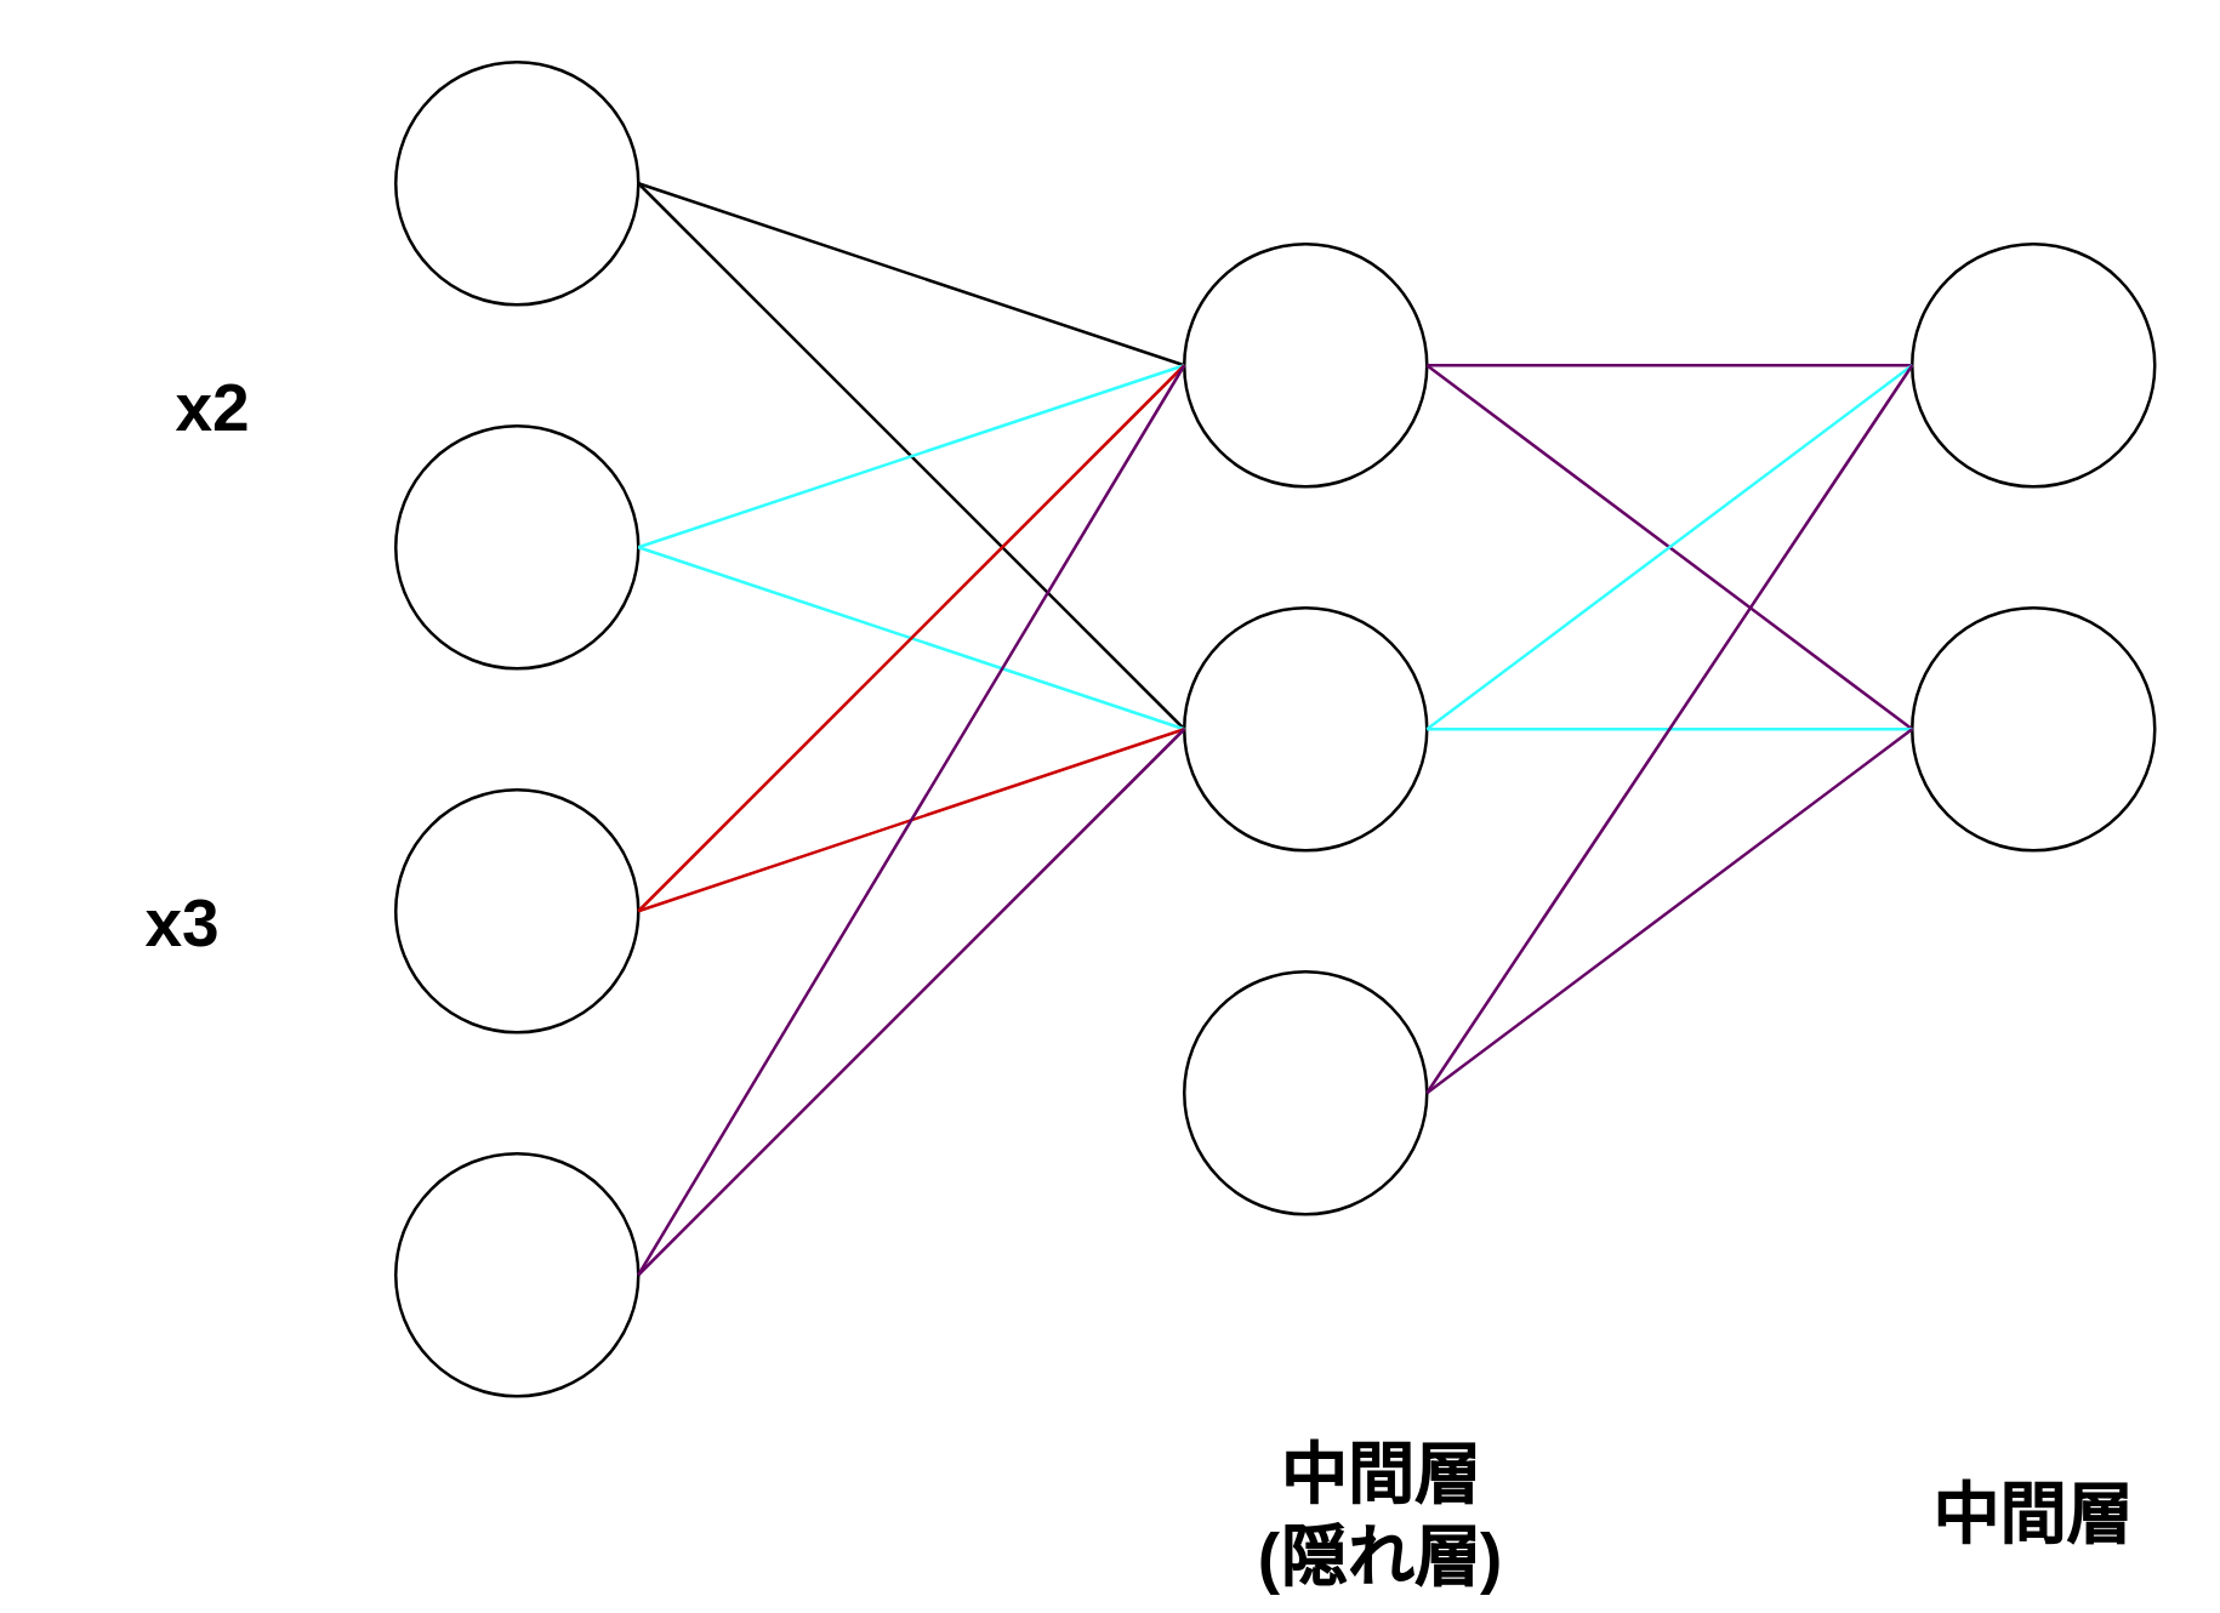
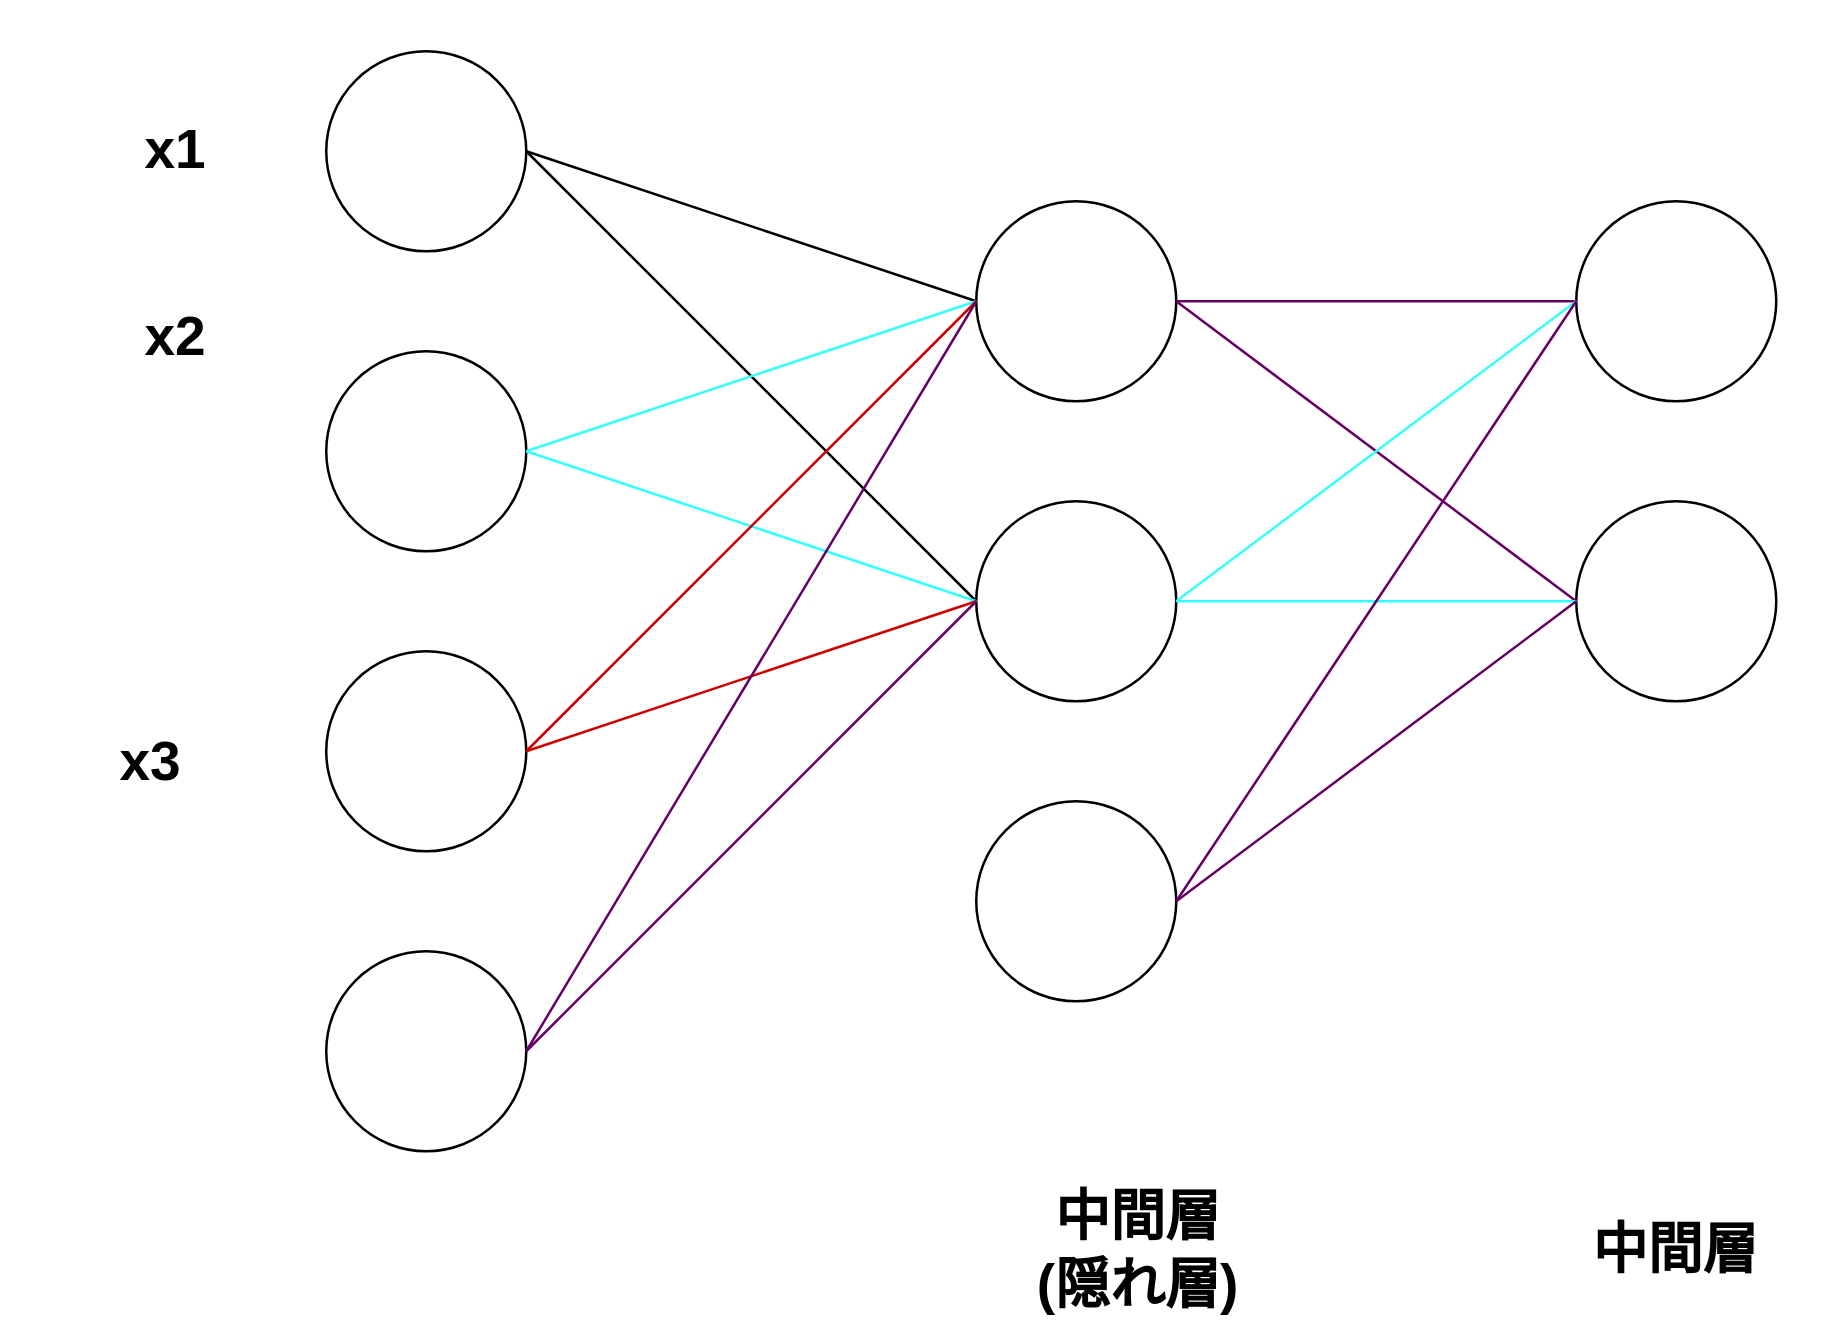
  <mxCell id="0" />
  <mxCell id="1" parent="0" />
  <mxCell id="2" value="" style="ellipse;whiteSpace=wrap;html=1;aspect=fixed;" vertex="1" parent="1"><mxGeometry x="130" y="20" width="80" height="80" as="geometry" /></mxCell>
  <mxCell id="3" value="" style="ellipse;whiteSpace=wrap;html=1;aspect=fixed;" vertex="1" parent="1"><mxGeometry x="130" y="380" width="80" height="80" as="geometry" /></mxCell>
  <mxCell id="4" value="" style="ellipse;whiteSpace=wrap;html=1;aspect=fixed;" vertex="1" parent="1"><mxGeometry x="130" y="260" width="80" height="80" as="geometry" /></mxCell>
  <mxCell id="5" value="" style="ellipse;whiteSpace=wrap;html=1;aspect=fixed;" vertex="1" parent="1"><mxGeometry x="130" y="140" width="80" height="80" as="geometry" /></mxCell>
  <mxCell id="6" value="" style="ellipse;whiteSpace=wrap;html=1;aspect=fixed;" vertex="1" parent="1"><mxGeometry x="390" y="80" width="80" height="80" as="geometry" /></mxCell>
  <mxCell id="7" value="" style="ellipse;whiteSpace=wrap;html=1;aspect=fixed;" vertex="1" parent="1"><mxGeometry x="390" y="320" width="80" height="80" as="geometry" /></mxCell>
  <mxCell id="8" value="" style="ellipse;whiteSpace=wrap;html=1;aspect=fixed;" vertex="1" parent="1"><mxGeometry x="390" y="200" width="80" height="80" as="geometry" /></mxCell>
  <mxCell id="9" value="" style="endArrow=none;html=1;exitX=1;exitY=0.5;exitDx=0;exitDy=0;entryX=0;entryY=0.5;entryDx=0;entryDy=0;" edge="1" parent="1" source="2" target="6"><mxGeometry width="50" height="50" relative="1" as="geometry"><mxPoint x="430" y="300" as="sourcePoint" /><mxPoint x="480" y="250" as="targetPoint" /></mxGeometry></mxCell>
  <mxCell id="10" value="" style="endArrow=none;html=1;entryX=0;entryY=0.5;entryDx=0;entryDy=0;" edge="1" parent="1" target="8"><mxGeometry width="50" height="50" relative="1" as="geometry"><mxPoint x="210" y="60" as="sourcePoint" /><mxPoint x="480" y="250" as="targetPoint" /></mxGeometry></mxCell>
  <mxCell id="11" value="" style="endArrow=none;html=1;entryX=1;entryY=0.5;entryDx=0;entryDy=0;exitX=0;exitY=0.5;exitDx=0;exitDy=0;strokeColor=#33FFFF;" edge="1" parent="1" source="6" target="5"><mxGeometry width="50" height="50" relative="1" as="geometry"><mxPoint x="430" y="300" as="sourcePoint" /><mxPoint x="480" y="250" as="targetPoint" /></mxGeometry></mxCell>
  <mxCell id="12" value="" style="endArrow=none;html=1;entryX=0;entryY=0.5;entryDx=0;entryDy=0;strokeColor=#33FFFF;" edge="1" parent="1" target="8"><mxGeometry width="50" height="50" relative="1" as="geometry"><mxPoint x="210" y="180" as="sourcePoint" /><mxPoint x="530" y="220" as="targetPoint" /></mxGeometry></mxCell>
  <mxCell id="13" value="" style="endArrow=none;html=1;strokeColor=#CC0000;exitX=1;exitY=0.5;exitDx=0;exitDy=0;entryX=0;entryY=0.5;entryDx=0;entryDy=0;" edge="1" parent="1" source="4" target="6"><mxGeometry width="50" height="50" relative="1" as="geometry"><mxPoint x="430" y="300" as="sourcePoint" /><mxPoint x="480" y="250" as="targetPoint" /></mxGeometry></mxCell>
  <mxCell id="14" value="" style="endArrow=none;html=1;strokeColor=#CC0000;entryX=1;entryY=0.5;entryDx=0;entryDy=0;exitX=0;exitY=0.5;exitDx=0;exitDy=0;" edge="1" parent="1" source="8" target="4"><mxGeometry width="50" height="50" relative="1" as="geometry"><mxPoint x="430" y="300" as="sourcePoint" /><mxPoint x="480" y="250" as="targetPoint" /></mxGeometry></mxCell>
  <mxCell id="15" value="" style="endArrow=none;html=1;shadow=0;strokeColor=#660066;exitX=1;exitY=0.5;exitDx=0;exitDy=0;entryX=0;entryY=0.5;entryDx=0;entryDy=0;" edge="1" parent="1" source="3" target="6"><mxGeometry width="50" height="50" relative="1" as="geometry"><mxPoint x="430" y="300" as="sourcePoint" /><mxPoint x="480" y="250" as="targetPoint" /></mxGeometry></mxCell>
  <mxCell id="16" value="" style="endArrow=none;html=1;shadow=0;strokeColor=#660066;exitX=1;exitY=0.5;exitDx=0;exitDy=0;entryX=0;entryY=0.5;entryDx=0;entryDy=0;" edge="1" parent="1" source="3" target="8"><mxGeometry width="50" height="50" relative="1" as="geometry"><mxPoint x="430" y="300" as="sourcePoint" /><mxPoint x="480" y="250" as="targetPoint" /></mxGeometry></mxCell>
  <mxCell id="17" value="" style="ellipse;whiteSpace=wrap;html=1;aspect=fixed;" vertex="1" parent="1"><mxGeometry x="630" y="200" width="80" height="80" as="geometry" /></mxCell>
  <mxCell id="18" value="" style="ellipse;whiteSpace=wrap;html=1;aspect=fixed;" vertex="1" parent="1"><mxGeometry x="630" y="80" width="80" height="80" as="geometry" /></mxCell>
  <mxCell id="19" value="" style="endArrow=none;html=1;shadow=0;strokeColor=#660066;entryX=1;entryY=0.5;entryDx=0;entryDy=0;exitX=0;exitY=0.5;exitDx=0;exitDy=0;" edge="1" parent="1" source="18" target="6"><mxGeometry width="50" height="50" relative="1" as="geometry"><mxPoint x="430" y="300" as="sourcePoint" /><mxPoint x="480" y="250" as="targetPoint" /></mxGeometry></mxCell>
  <mxCell id="20" value="" style="endArrow=none;html=1;shadow=0;strokeColor=#660066;entryX=1;entryY=0.5;entryDx=0;entryDy=0;exitX=0;exitY=0.5;exitDx=0;exitDy=0;" edge="1" parent="1" source="17" target="6"><mxGeometry width="50" height="50" relative="1" as="geometry"><mxPoint x="430" y="300" as="sourcePoint" /><mxPoint x="480" y="250" as="targetPoint" /></mxGeometry></mxCell>
  <mxCell id="21" value="" style="endArrow=none;html=1;entryX=0;entryY=0.5;entryDx=0;entryDy=0;exitX=1;exitY=0.5;exitDx=0;exitDy=0;strokeColor=#33FFFF;" edge="1" parent="1" source="8" target="18"><mxGeometry width="50" height="50" relative="1" as="geometry"><mxPoint x="400" y="130" as="sourcePoint" /><mxPoint x="220" y="190" as="targetPoint" /></mxGeometry></mxCell>
  <mxCell id="22" value="" style="endArrow=none;html=1;exitX=1;exitY=0.5;exitDx=0;exitDy=0;strokeColor=#33FFFF;entryX=0;entryY=0.5;entryDx=0;entryDy=0;" edge="1" parent="1" source="8" target="17"><mxGeometry width="50" height="50" relative="1" as="geometry"><mxPoint x="410" y="140" as="sourcePoint" /><mxPoint x="560" y="240" as="targetPoint" /></mxGeometry></mxCell>
  <mxCell id="23" value="&lt;span style=&quot;font-size: 22px&quot;&gt;&lt;b&gt;中間層(隠れ層)&lt;br&gt;&lt;/b&gt;&lt;/span&gt;" style="text;html=1;strokeColor=none;fillColor=none;align=center;verticalAlign=middle;whiteSpace=wrap;rounded=0;" vertex="1" parent="1"><mxGeometry x="410" y="490" width="90" height="20" as="geometry" /></mxCell>
  <mxCell id="24" value="&lt;font style=&quot;font-size: 22px&quot;&gt;&lt;b&gt;中間層&lt;/b&gt;&lt;/font&gt;" style="text;html=1;strokeColor=none;fillColor=none;align=center;verticalAlign=middle;whiteSpace=wrap;rounded=0;" vertex="1" parent="1"><mxGeometry x="630" y="490" width="80" height="20" as="geometry" /></mxCell>
  <mxCell id="25" value="" style="endArrow=none;html=1;shadow=0;strokeColor=#660066;exitX=1;exitY=0.5;exitDx=0;exitDy=0;entryX=0;entryY=0.5;entryDx=0;entryDy=0;" edge="1" parent="1" source="7" target="18"><mxGeometry width="50" height="50" relative="1" as="geometry"><mxPoint x="220" y="430" as="sourcePoint" /><mxPoint x="400" y="130" as="targetPoint" /></mxGeometry></mxCell>
  <mxCell id="26" value="" style="endArrow=none;html=1;shadow=0;strokeColor=#660066;exitX=1;exitY=0.5;exitDx=0;exitDy=0;entryX=0;entryY=0.5;entryDx=0;entryDy=0;" edge="1" parent="1" source="7" target="17"><mxGeometry width="50" height="50" relative="1" as="geometry"><mxPoint x="230" y="440" as="sourcePoint" /><mxPoint x="630" y="240" as="targetPoint" /></mxGeometry></mxCell>
  <mxCell id="27" value="&lt;font style=&quot;font-size: 22px&quot;&gt;&lt;b&gt;x3&lt;/b&gt;&lt;/font&gt;" style="text;html=1;strokeColor=none;fillColor=none;align=center;verticalAlign=middle;whiteSpace=wrap;rounded=0;" vertex="1" parent="1"><mxGeometry x="20" y="295" width="80" height="20" as="geometry" /></mxCell>
  <mxCell id="28" value="&lt;span style=&quot;font-size: 22px&quot;&gt;&lt;b&gt;x2&lt;/b&gt;&lt;/span&gt;" style="text;html=1;strokeColor=none;fillColor=none;align=center;verticalAlign=middle;whiteSpace=wrap;rounded=0;" vertex="1" parent="1"><mxGeometry x="30" y="125" width="80" height="20" as="geometry" /></mxCell>
+ <mxCell id="29" value="&lt;span style=&quot;font-size: 22px&quot;&gt;&lt;b&gt;x1&lt;/b&gt;&lt;/span&gt;" style="text;html=1;strokeColor=none;fillColor=none;align=center;verticalAlign=middle;whiteSpace=wrap;rounded=0;" vertex="1" parent="1"><mxGeometry x="30" y="50" width="80" height="20" as="geometry" /></mxCell>
